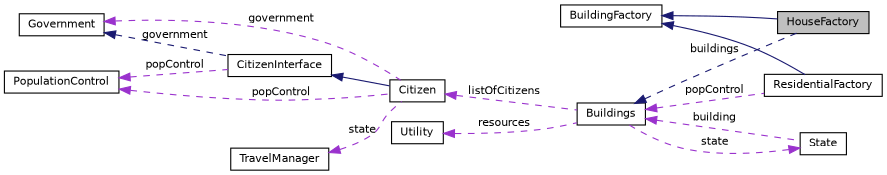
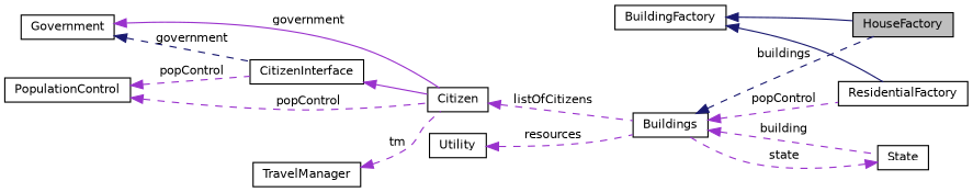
  digraph {
    rankdir=LR
    node [color=black fillcolor=white fontname=Helvetica fontsize=10 shape=record style=filled]
    edge [color=darkorchid3 dir=back fontname=Helvetica fontsize=10 labelfontname=Helvetica labelfontsize=10 style=dashed]
    n1 [fillcolor=grey75 fontcolor=black height=0.2 label=HouseFactory width=0.4]
    n2 [height=0.2 label=ResidentialFactory width=0.4]
    n3 [height=0.2 label=BuildingFactory width=0.4]
    n4 [height=0.2 label=Buildings width=0.4]
    n5 [height=0.2 label=State width=0.4]
    n6 [height=0.2 label=Citizen width=0.4]
    n7 [height=0.2 label=CitizenInterface width=0.4]
    n8 [height=0.2 label=Government width=0.4]
    n9 [height=0.2 label=PopulationControl width=0.4]
    n10 [height=0.2 label=TravelManager width=0.4]
    n11 [height=0.2 label=Utility width=0.4]
    n3 -> n1 [color=midnightblue style=solid]
    n3 -> n2 [color=midnightblue style=solid]
    n4 -> n1 [color=midnightblue label=" buildings"]
    n4 -> n2 [label=" popControl"]
    n4 -> n5 [label=" building"]
    n5 -> n4 [label=" state"]
    n6 -> n4 [label=" listOfCitizens"]
-   n7 -> n6 [color=midnightblue style=solid]
-   n8 -> n6 [label=" government"]
+   n7 -> n6 [style=solid]
+   n8 -> n6 [label=" government" style=solid]
    n8 -> n7 [color=midnightblue label=" government"]
    n9 -> n6 [label=" popControl"]
    n9 -> n7 [label=" popControl"]
-   n10 -> n6 [label=" state"]
+   n10 -> n6 [label=" tm"]
    n11 -> n4 [label=" resources"]
  }
